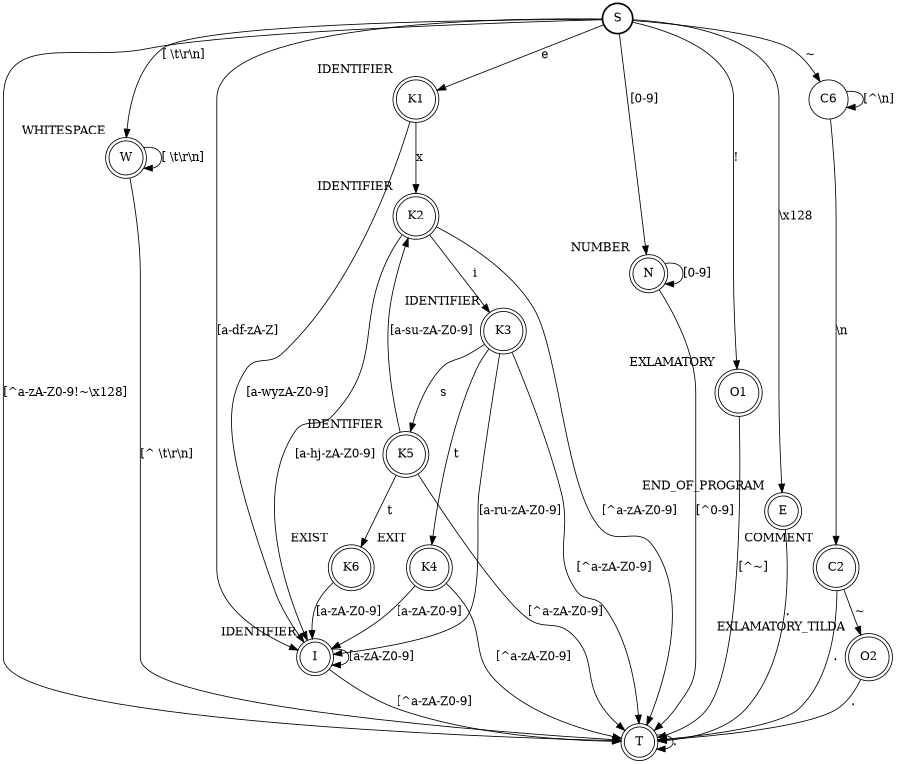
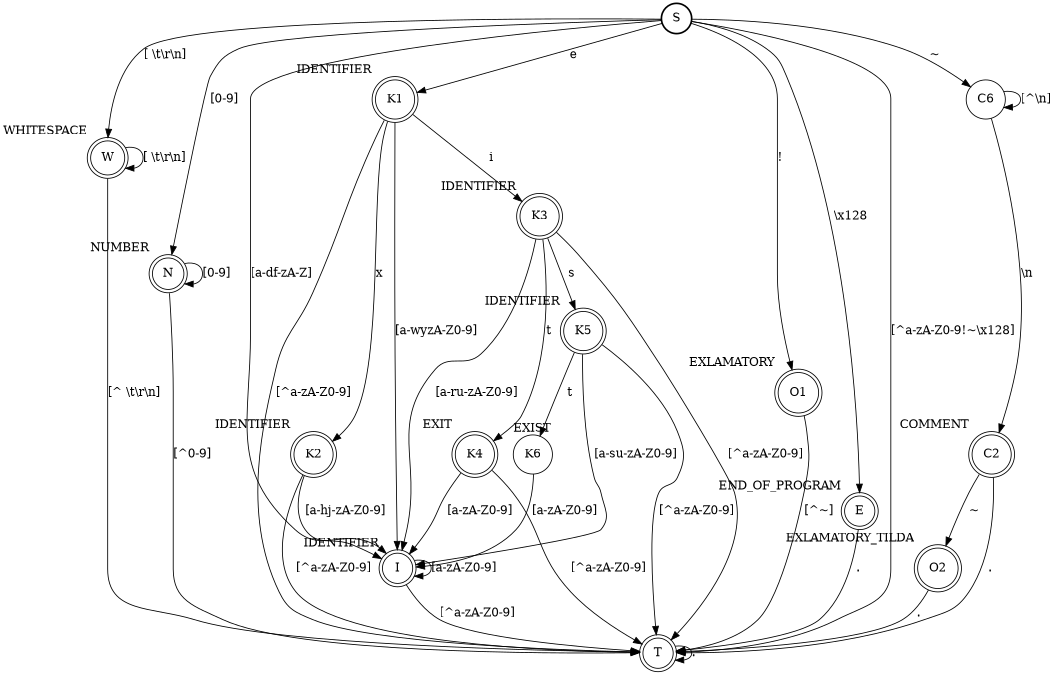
  digraph {
    rankdir=TB
    node [shape=doublecircle xlabel=IDENTIFIER]
    S [shape=circle style=bold xlabel=""]
    W [xlabel=WHITESPACE]
    I
    N [xlabel=NUMBER]
    K1
    O1 [xlabel=EXLAMATORY]
    E [xlabel=END_OF_PROGRAM]
    T [xlabel=""]
    n9 [label=C6 shape=circle xlabel=""]
    K2
    C2 [xlabel=COMMENT]
    K3
    K4 [xlabel=EXIT]
    K5
-   K6 [xlabel=EXIST]
+   K6 [shape=circle xlabel=EXIST]
    O2 [xlabel=EXLAMATORY_TILDA]
    S -> W [label="[ \\t\\r\\n]"]
    S -> I [label="[a-df-zA-Z]"]
    S -> N [label="[0-9]"]
    S -> K1 [label=e]
    S -> O1 [label="!"]
    S -> E [label="\\x128"]
    S -> T [label="[^a-zA-Z0-9!~\\x128]"]
    S -> n9 [label="~"]
    W -> W [label="[ \\t\\r\\n]"]
    W -> T [label="[^ \\t\\r\\n]"]
    I -> I [label="[a-zA-Z0-9]"]
    I -> T [label="[^a-zA-Z0-9]"]
    N -> N [label="[0-9]"]
    N -> T [label="[^0-9]"]
    K1 -> I [label="[a-wyzA-Z0-9]"]
+   K1 -> T [label="[^a-zA-Z0-9]"]
    K1 -> K2 [label=x]
    O1 -> T [label="[^~]"]
    E -> T [label="."]
    T -> T [label="."]
    n9 -> n9 [label="[^\\n]"]
    n9 -> C2 [label="\\n"]
    K2 -> I [label="[a-hj-zA-Z0-9]"]
    K2 -> T [label="[^a-zA-Z0-9]"]
-   K2 -> K3 [label=i]
+   K1 -> K3 [label=i]
    C2 -> T [label="."]
    C2 -> O2 [label="~"]
    K3 -> I [label="[a-ru-zA-Z0-9]"]
    K3 -> T [label="[^a-zA-Z0-9]"]
    K3 -> K4 [label=t]
    K3 -> K5 [label=s]
    K4 -> I [label="[a-zA-Z0-9]"]
    K4 -> T [label="[^a-zA-Z0-9]"]
-   K5 -> K2 [label="[a-su-zA-Z0-9]"]
+   K5 -> I [label="[a-su-zA-Z0-9]"]
    K5 -> T [label="[^a-zA-Z0-9]"]
    K5 -> K6 [label=t]
    K6 -> I [label="[a-zA-Z0-9]"]
    O2 -> T [label="."]
  }
